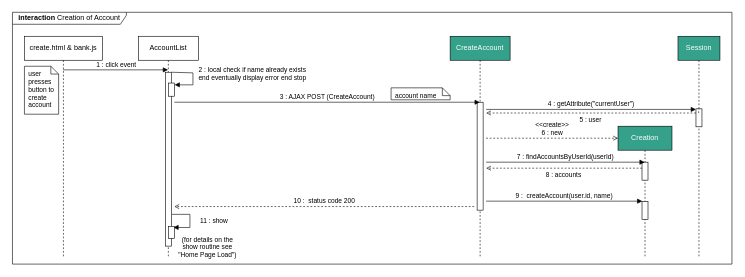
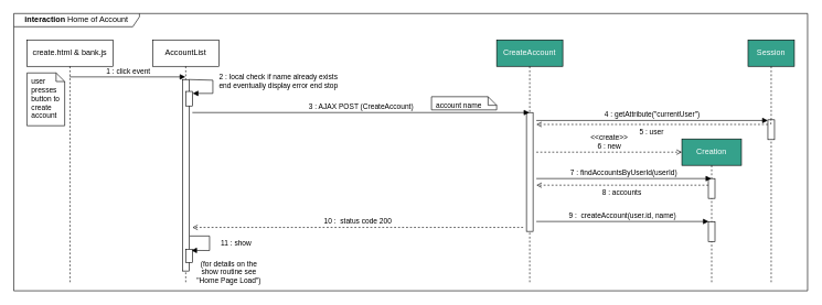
  <mxCell id="0" />
  <mxCell id="1" parent="0" />
- <mxCell id="2" value="&lt;b&gt;interaction&lt;/b&gt; Creation of Account" style="shape=umlFrame;whiteSpace=wrap;html=1;width=190;height=20;" vertex="1" parent="1"><mxGeometry x="20" y="20" width="1200" height="420" as="geometry" /></mxCell>
+ <mxCell id="2" value="&lt;b&gt;interaction&lt;/b&gt; Home of Account" style="shape=umlFrame;whiteSpace=wrap;html=1;width=190;height=20;" vertex="1" parent="1"><mxGeometry x="20" y="20" width="1200" height="420" as="geometry" /></mxCell>
  <mxCell id="3" value="create.html &amp;amp; bank.js" style="shape=umlLifeline;perimeter=lifelinePerimeter;whiteSpace=wrap;html=1;container=1;collapsible=0;recursiveResize=0;outlineConnect=0;" vertex="1" parent="1"><mxGeometry x="40" y="60" width="130" height="370" as="geometry" /></mxCell>
  <mxCell id="4" value="AccountList" style="shape=umlLifeline;perimeter=lifelinePerimeter;whiteSpace=wrap;html=1;container=1;collapsible=0;recursiveResize=0;outlineConnect=0;" vertex="1" parent="1"><mxGeometry x="230" y="60" width="100" height="370" as="geometry" /></mxCell>
  <mxCell id="5" value="2 : local check if name already exists&lt;br&gt;end eventually display error end stop" style="html=1;verticalAlign=bottom;labelBackgroundColor=none;endArrow=block;endFill=1;rounded=0;fontSize=11;exitX=0.988;exitY=0;exitDx=0;exitDy=0;exitPerimeter=0;" edge="1" parent="4" source="6"><mxGeometry x="0.217" y="99" width="160" relative="1" as="geometry"><mxPoint x="61" y="61" as="sourcePoint" /><mxPoint x="60.5" y="81" as="targetPoint" /><Array as="points"><mxPoint x="91" y="61" /><mxPoint x="91" y="81" /></Array><mxPoint as="offset" /></mxGeometry></mxCell>
  <mxCell id="6" value="" style="html=1;points=[];perimeter=orthogonalPerimeter;fontSize=11;fontColor=#FFFFFF;fillColor=#FFFFFF;" vertex="1" parent="4"><mxGeometry x="45" y="60" width="10" height="290" as="geometry" /></mxCell>
  <mxCell id="7" value="" style="html=1;points=[];perimeter=orthogonalPerimeter;fontSize=11;fontColor=#FFFFFF;fillColor=#FFFFFF;" vertex="1" parent="4"><mxGeometry x="50" y="78" width="10" height="22" as="geometry" /></mxCell>
  <mxCell id="8" value="CreateAccount" style="shape=umlLifeline;perimeter=lifelinePerimeter;whiteSpace=wrap;html=1;container=1;collapsible=0;recursiveResize=0;outlineConnect=0;fontColor=#FFFFFF;fillColor=#35A18B;" vertex="1" parent="1"><mxGeometry x="750" y="60" width="100" height="370" as="geometry" /></mxCell>
  <mxCell id="9" value="" style="html=1;points=[];perimeter=orthogonalPerimeter;fontSize=11;fontColor=#FFFFFF;fillColor=#FFFFFF;" vertex="1" parent="8"><mxGeometry x="45" y="110" width="10" height="180" as="geometry" /></mxCell>
  <mxCell id="10" value="Session" style="shape=umlLifeline;perimeter=lifelinePerimeter;whiteSpace=wrap;html=1;container=1;collapsible=0;recursiveResize=0;outlineConnect=0;fillColor=#35A18B;fontColor=#FFFFFF;" vertex="1" parent="1"><mxGeometry x="1130" y="60" width="70" height="370" as="geometry" /></mxCell>
  <mxCell id="11" value="" style="shape=note2;boundedLbl=1;whiteSpace=wrap;html=1;size=13;verticalAlign=top;align=left;spacingLeft=5;" vertex="1" parent="1"><mxGeometry x="40" y="110" width="57" height="80" as="geometry" /></mxCell>
  <mxCell id="12" value="user&#10;presses&#10;button to &#10;create&#10;account" style="resizeWidth=1;part=1;strokeColor=none;fillColor=none;align=left;spacingLeft=5;fontSize=11;verticalAlign=top;" vertex="1" parent="11"><mxGeometry width="16.286" height="25" relative="1" as="geometry" /></mxCell>
  <mxCell id="13" value="1 : click event" style="html=1;verticalAlign=bottom;labelBackgroundColor=none;endArrow=block;endFill=1;rounded=0;fontSize=11;" edge="1" parent="1"><mxGeometry width="160" relative="1" as="geometry"><mxPoint x="104.5" y="116" as="sourcePoint" /><mxPoint x="279.5" y="116" as="targetPoint" /></mxGeometry></mxCell>
  <mxCell id="14" value="3 : AJAX POST (CreateAccount)" style="html=1;verticalAlign=bottom;labelBackgroundColor=none;endArrow=block;endFill=1;rounded=0;fontSize=11;" edge="1" parent="1"><mxGeometry width="160" relative="1" as="geometry"><mxPoint x="290" y="170" as="sourcePoint" /><mxPoint x="799.5" y="170" as="targetPoint" /></mxGeometry></mxCell>
  <mxCell id="15" value="" style="shape=note2;boundedLbl=1;whiteSpace=wrap;html=1;size=13;verticalAlign=top;align=left;spacingLeft=5;" vertex="1" parent="1"><mxGeometry x="651.5" y="146" width="98.5" height="20" as="geometry" /></mxCell>
  <mxCell id="16" value="account name" style="resizeWidth=1;part=1;strokeColor=none;fillColor=none;align=left;spacingLeft=5;fontSize=11;verticalAlign=top;" vertex="1" parent="15"><mxGeometry width="28.143" height="25" relative="1" as="geometry" /></mxCell>
  <mxCell id="17" value="4 : getAttribute(&quot;currentUser&quot;)" style="html=1;verticalAlign=bottom;labelBackgroundColor=none;endArrow=block;endFill=1;rounded=0;fontSize=11;" edge="1" parent="1"><mxGeometry width="160" relative="1" as="geometry"><mxPoint x="810" y="182" as="sourcePoint" /><mxPoint x="1160" y="182" as="targetPoint" /></mxGeometry></mxCell>
  <mxCell id="18" value="5 : user" style="html=1;verticalAlign=bottom;labelBackgroundColor=none;endArrow=open;endFill=0;dashed=1;rounded=0;fontSize=11;startArrow=none;" edge="1" parent="1" source="29"><mxGeometry x="0.011" y="21" width="160" relative="1" as="geometry"><mxPoint x="1164.5" y="188" as="sourcePoint" /><mxPoint x="810" y="188" as="targetPoint" /><mxPoint x="1" as="offset" /></mxGeometry></mxCell>
  <mxCell id="19" value="Creation" style="shape=umlLifeline;perimeter=lifelinePerimeter;whiteSpace=wrap;html=1;container=1;collapsible=0;recursiveResize=0;outlineConnect=0;fontColor=#FFFFFF;fillColor=#35A18B;" vertex="1" parent="1"><mxGeometry x="1030" y="210" width="90" height="220" as="geometry" /></mxCell>
  <mxCell id="20" value="" style="html=1;points=[];perimeter=orthogonalPerimeter;fontSize=11;fontColor=#FFFFFF;fillColor=#FFFFFF;" vertex="1" parent="19"><mxGeometry x="40" y="60" width="10" height="30" as="geometry" /></mxCell>
  <mxCell id="21" value="&amp;lt;&amp;lt;create&amp;gt;&amp;gt;&lt;br&gt;6 : new" style="html=1;verticalAlign=bottom;labelBackgroundColor=none;endArrow=open;endFill=0;dashed=1;rounded=0;fontSize=11;" edge="1" parent="1"><mxGeometry width="160" relative="1" as="geometry"><mxPoint x="810" y="230" as="sourcePoint" /><mxPoint x="1030" y="230" as="targetPoint" /></mxGeometry></mxCell>
  <mxCell id="22" value="7 : findAccountsByUserId(userId)" style="html=1;verticalAlign=bottom;labelBackgroundColor=none;endArrow=block;endFill=1;rounded=0;fontSize=11;" edge="1" parent="1" target="19"><mxGeometry width="160" relative="1" as="geometry"><mxPoint x="810" y="270" as="sourcePoint" /><mxPoint x="960" y="270" as="targetPoint" /></mxGeometry></mxCell>
  <mxCell id="23" value="8 : accounts" style="html=1;verticalAlign=bottom;labelBackgroundColor=none;endArrow=open;endFill=0;dashed=1;rounded=0;fontSize=11;" edge="1" parent="1" source="20"><mxGeometry x="0.015" y="20" width="160" relative="1" as="geometry"><mxPoint x="1064.5" y="280" as="sourcePoint" /><mxPoint x="810" y="280" as="targetPoint" /><mxPoint x="1" as="offset" /></mxGeometry></mxCell>
  <mxCell id="24" value="11 : show" style="html=1;verticalAlign=bottom;labelBackgroundColor=none;endArrow=block;endFill=1;rounded=0;fontSize=11;entryX=0.841;entryY=0.091;entryDx=0;entryDy=0;entryPerimeter=0;" edge="1" parent="1" target="28"><mxGeometry x="0.248" y="40" width="160" relative="1" as="geometry"><mxPoint x="286" y="357" as="sourcePoint" /><mxPoint x="300" y="377" as="targetPoint" /><Array as="points"><mxPoint x="316" y="357" /><mxPoint x="316" y="379" /></Array><mxPoint as="offset" /></mxGeometry></mxCell>
  <mxCell id="25" value="10 :&amp;nbsp; status code 200" style="html=1;verticalAlign=bottom;labelBackgroundColor=none;endArrow=open;endFill=0;dashed=1;rounded=0;fontSize=11;" edge="1" parent="1"><mxGeometry width="160" relative="1" as="geometry"><mxPoint x="790" y="344" as="sourcePoint" /><mxPoint x="290" y="344" as="targetPoint" /></mxGeometry></mxCell>
  <mxCell id="26" value="9 :&amp;nbsp; createAccount(user.id, name)" style="html=1;verticalAlign=bottom;labelBackgroundColor=none;endArrow=block;endFill=1;rounded=0;fontSize=11;entryX=0.875;entryY=0.434;entryDx=0;entryDy=0;entryPerimeter=0;" edge="1" parent="1"><mxGeometry width="160" relative="1" as="geometry"><mxPoint x="810" y="335" as="sourcePoint" /><mxPoint x="1070.5" y="335.01" as="targetPoint" /></mxGeometry></mxCell>
  <mxCell id="27" value="(for details on the&lt;br&gt;show routine see&lt;br&gt;&quot;Home Page Load&quot;)" style="text;html=1;align=center;verticalAlign=middle;resizable=0;points=[];autosize=1;strokeColor=none;fillColor=none;fontSize=11;" vertex="1" parent="1"><mxGeometry x="285" y="387" width="120" height="50" as="geometry" /></mxCell>
  <mxCell id="28" value="" style="html=1;points=[];perimeter=orthogonalPerimeter;fontSize=11;fontColor=#FFFFFF;fillColor=#FFFFFF;" vertex="1" parent="1"><mxGeometry x="280" y="377" width="10" height="20" as="geometry" /></mxCell>
  <mxCell id="29" value="" style="html=1;points=[];perimeter=orthogonalPerimeter;fontSize=11;fontColor=#FFFFFF;fillColor=#FFFFFF;" vertex="1" parent="1"><mxGeometry x="1160" y="181" width="10" height="30" as="geometry" /></mxCell>
  <mxCell id="30" value="" style="html=1;verticalAlign=bottom;labelBackgroundColor=none;endArrow=none;endFill=0;dashed=1;rounded=0;fontSize=11;" edge="1" parent="1" target="29"><mxGeometry x="0.011" y="21" width="160" relative="1" as="geometry"><mxPoint x="1164.5" y="188" as="sourcePoint" /><mxPoint x="799.5" y="188" as="targetPoint" /><mxPoint x="1" as="offset" /></mxGeometry></mxCell>
  <mxCell id="31" value="" style="html=1;points=[];perimeter=orthogonalPerimeter;fontSize=11;fontColor=#FFFFFF;fillColor=#FFFFFF;" vertex="1" parent="1"><mxGeometry x="1070" y="335.5" width="10" height="30" as="geometry" /></mxCell>
